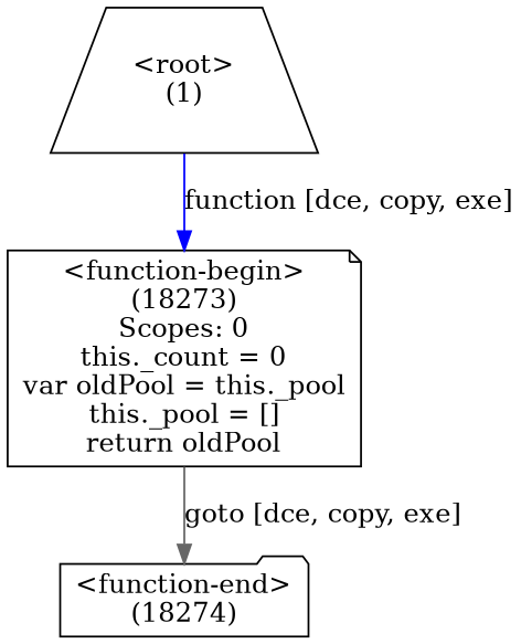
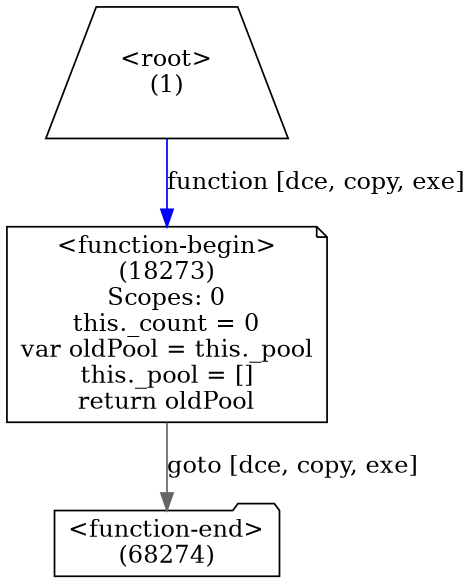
  digraph {
-   n1 [label="<function-end>\n(18274)" shape=folder]
+   n1 [label="<function-end>\n(68274)" shape=folder]
    n2 [label="<function-begin>\n(18273)\nScopes: 0\nthis._count = 0\nvar oldPool = this._pool\nthis._pool = []\nreturn oldPool" shape=note]
    n3 [label="<root>\n(1)" shape=trapezium]
    n2 -> n1 [label="goto [dce, copy, exe]" color=gray40]
    n3 -> n2 [label="function [dce, copy, exe]" color=blue]
  }
